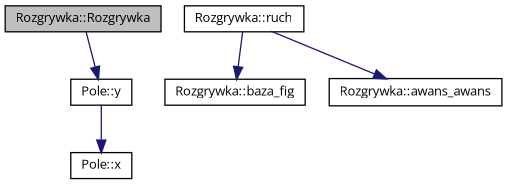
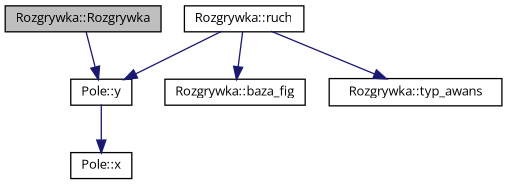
  digraph {
    fontname="Open Sans"
    rankdir=TB
    node [color=black fillcolor=white fontname="Open Sans" fontsize=10 shape=record style=filled]
    edge [color=midnightblue fontname="Open Sans" fontsize=10 labelfontname=Helvetica labelfontsize=10 style=solid]
    n1 [fillcolor=grey75 fontcolor=black height=0.2 label="Rozgrywka::Rozgrywka" width=0.4]
    n2 [height=0.2 label="Pole::y" width=0.4]
    n3 [height=0.2 label="Rozgrywka::ruch" width=0.4]
    n4 [height=0.2 label="Rozgrywka::baza_fig" width=0.4]
-   n5 [height=0.2 label="Rozgrywka::awans_awans" width=0.4]
+   n5 [height=0.2 label="Rozgrywka::typ_awans" width=0.4]
    n6 [height=0.2 label="Pole::x" width=0.4]
    n1 -> n2
    n2 -> n6
+   n3 -> n2
    n3 -> n4
    n3 -> n5
  }
